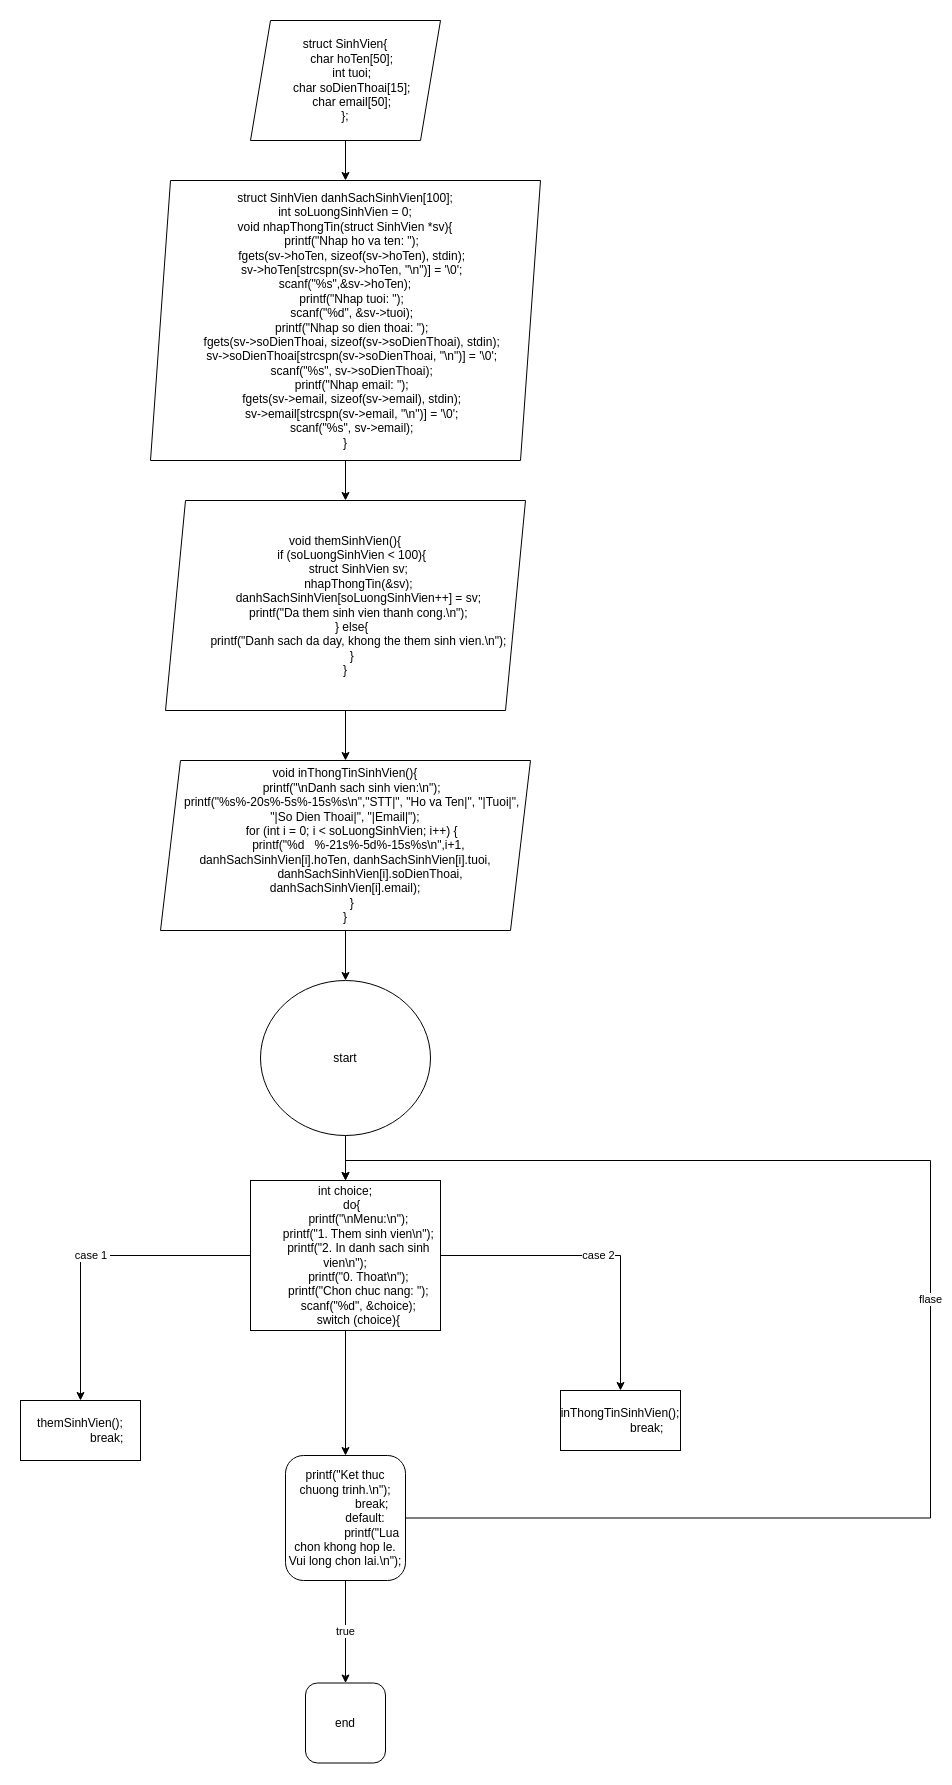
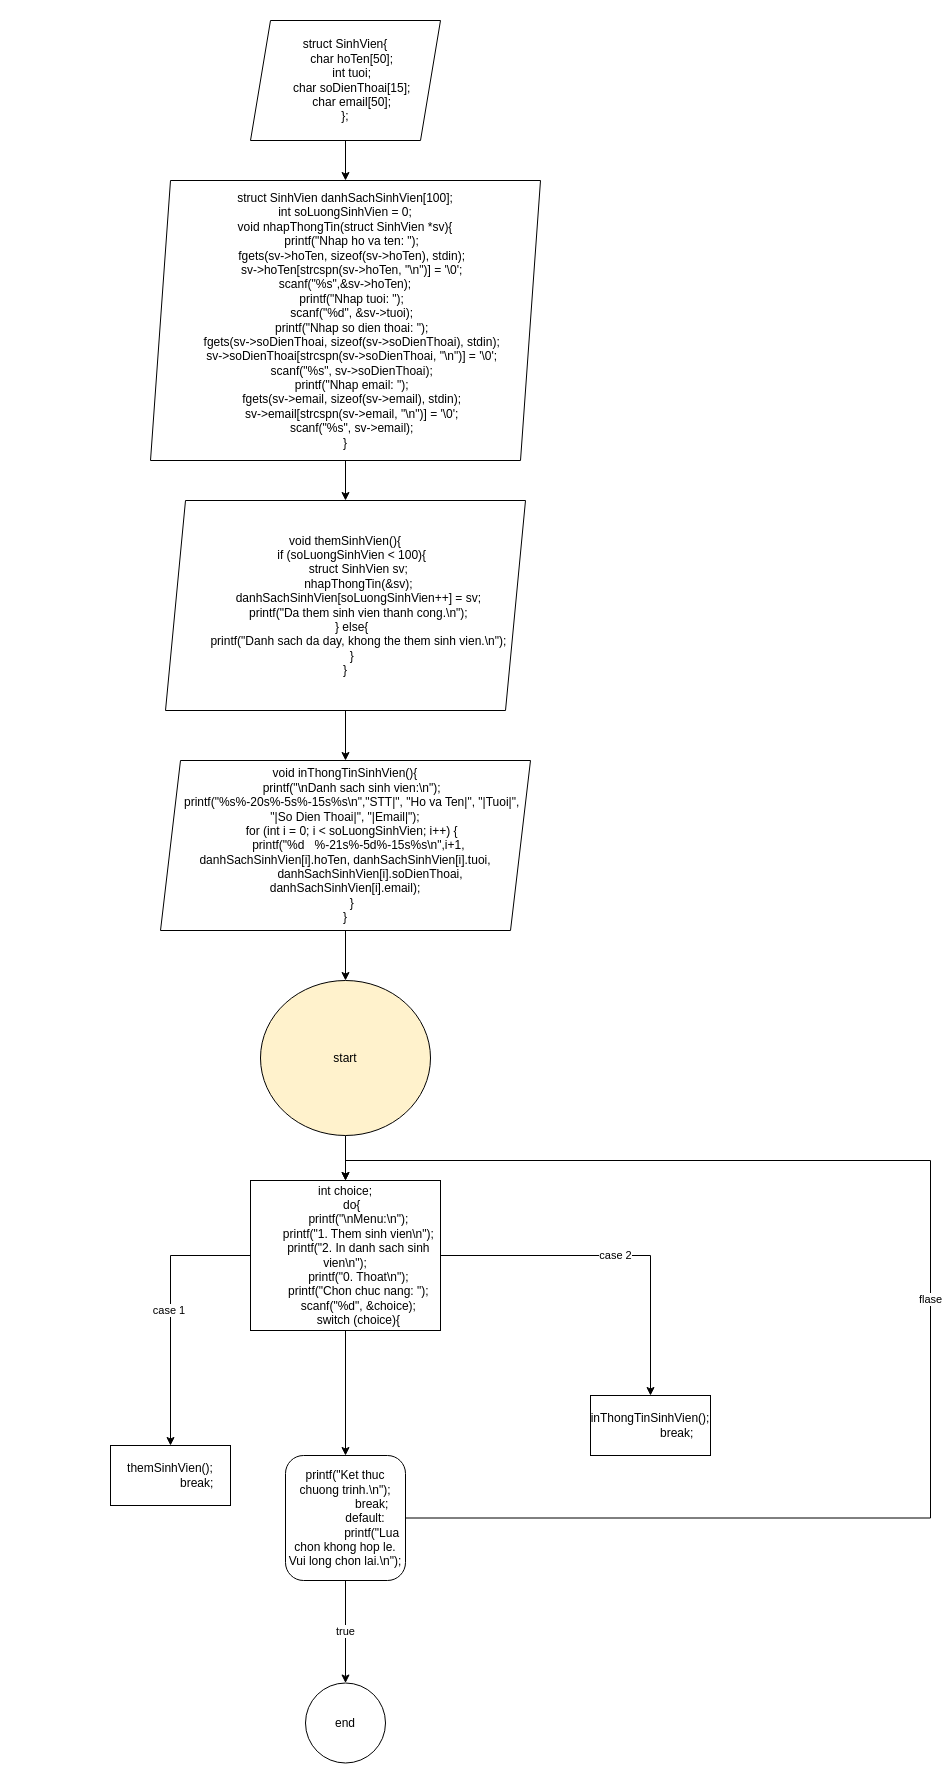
  <mxCell id="0" />
  <mxCell id="1" parent="0" />
  <mxCell id="2" value="" style="edgeStyle=orthogonalEdgeStyle;rounded=0;orthogonalLoop=1;jettySize=auto;html=1;" edge="1" parent="1" source="3" target="5"><mxGeometry relative="1" as="geometry" /></mxCell>
  <mxCell id="3" value="struct SinhVien{&#10;    char hoTen[50];&#10;    int tuoi;&#10;    char soDienThoai[15];&#10;    char email[50];&#10;};" style="shape=parallelogram;perimeter=parallelogramPerimeter;whiteSpace=wrap;html=1;fixedSize=1;" vertex="1" parent="1"><mxGeometry x="250" y="20" width="190" height="120" as="geometry" /></mxCell>
  <mxCell id="4" value="" style="edgeStyle=orthogonalEdgeStyle;rounded=0;orthogonalLoop=1;jettySize=auto;html=1;" edge="1" parent="1" source="5" target="7"><mxGeometry relative="1" as="geometry" /></mxCell>
  <mxCell id="5" value="struct SinhVien danhSachSinhVien[100];&#10;int soLuongSinhVien = 0;&#10;void nhapThongTin(struct SinhVien *sv){&#10;    printf(&quot;Nhap ho va ten: &quot;);&#10;    fgets(sv-&gt;hoTen, sizeof(sv-&gt;hoTen), stdin);&#10;    sv-&gt;hoTen[strcspn(sv-&gt;hoTen, &quot;\n&quot;)] = '\0';&#10;    scanf(&quot;%s&quot;,&amp;sv-&gt;hoTen);    &#10;    printf(&quot;Nhap tuoi: &quot;);&#10;    scanf(&quot;%d&quot;, &amp;sv-&gt;tuoi);&#10;    printf(&quot;Nhap so dien thoai: &quot;);&#10;    fgets(sv-&gt;soDienThoai, sizeof(sv-&gt;soDienThoai), stdin);&#10;    sv-&gt;soDienThoai[strcspn(sv-&gt;soDienThoai, &quot;\n&quot;)] = '\0';&#10;    scanf(&quot;%s&quot;, sv-&gt;soDienThoai);&#10;    printf(&quot;Nhap email: &quot;);&#10;    fgets(sv-&gt;email, sizeof(sv-&gt;email), stdin);&#10;    sv-&gt;email[strcspn(sv-&gt;email, &quot;\n&quot;)] = '\0';&#10;    scanf(&quot;%s&quot;, sv-&gt;email);&#10;}" style="shape=parallelogram;perimeter=parallelogramPerimeter;whiteSpace=wrap;html=1;fixedSize=1;" vertex="1" parent="1"><mxGeometry x="150" y="180" width="390" height="280" as="geometry" /></mxCell>
  <mxCell id="6" value="" style="edgeStyle=orthogonalEdgeStyle;rounded=0;orthogonalLoop=1;jettySize=auto;html=1;" edge="1" parent="1" source="7" target="9"><mxGeometry relative="1" as="geometry" /></mxCell>
  <mxCell id="7" value="void themSinhVien(){&#10;    if (soLuongSinhVien &lt; 100){&#10;        struct SinhVien sv;&#10;        nhapThongTin(&amp;sv);&#10;        danhSachSinhVien[soLuongSinhVien++] = sv;&#10;        printf(&quot;Da them sinh vien thanh cong.\n&quot;);&#10;    } else{&#10;        printf(&quot;Danh sach da day, khong the them sinh vien.\n&quot;);&#10;    }&#10;}" style="shape=parallelogram;perimeter=parallelogramPerimeter;whiteSpace=wrap;html=1;fixedSize=1;" vertex="1" parent="1"><mxGeometry x="165" y="500" width="360" height="210" as="geometry" /></mxCell>
  <mxCell id="8" value="" style="edgeStyle=orthogonalEdgeStyle;rounded=0;orthogonalLoop=1;jettySize=auto;html=1;" edge="1" parent="1" source="9" target="11"><mxGeometry relative="1" as="geometry" /></mxCell>
  <mxCell id="9" value="void inThongTinSinhVien(){&#10;    printf(&quot;\nDanh sach sinh vien:\n&quot;);&#10;    printf(&quot;%s%-20s%-5s%-15s%s\n&quot;,&quot;STT|&quot;, &quot;Ho va Ten|&quot;, &quot;|Tuoi|&quot;, &quot;|So Dien Thoai|&quot;, &quot;|Email|&quot;);&#10;    for (int i = 0; i &lt; soLuongSinhVien; i++) {&#10;        printf(&quot;%d   %-21s%-5d%-15s%s\n&quot;,i+1, danhSachSinhVien[i].hoTen, danhSachSinhVien[i].tuoi,&#10;               danhSachSinhVien[i].soDienThoai, danhSachSinhVien[i].email);&#10;    }&#10;}" style="shape=parallelogram;perimeter=parallelogramPerimeter;whiteSpace=wrap;html=1;fixedSize=1;" vertex="1" parent="1"><mxGeometry x="160" y="760" width="370" height="170" as="geometry" /></mxCell>
  <mxCell id="10" value="" style="edgeStyle=orthogonalEdgeStyle;rounded=0;orthogonalLoop=1;jettySize=auto;html=1;" edge="1" parent="1" source="11" target="15"><mxGeometry relative="1" as="geometry" /></mxCell>
- <mxCell id="11" value="start" style="ellipse;whiteSpace=wrap;html=1;" vertex="1" parent="1"><mxGeometry x="260" y="980" width="170" height="155" as="geometry" /></mxCell>
+ <mxCell id="11" value="start" style="ellipse;whiteSpace=wrap;html=1;fillColor=#fff2cc;" vertex="1" parent="1"><mxGeometry x="260" y="980" width="170" height="155" as="geometry" /></mxCell>
  <mxCell id="12" value="case 1&amp;nbsp;" style="edgeStyle=orthogonalEdgeStyle;rounded=0;orthogonalLoop=1;jettySize=auto;html=1;" edge="1" parent="1" source="15" target="16"><mxGeometry relative="1" as="geometry" /></mxCell>
  <mxCell id="13" value="case 2" style="edgeStyle=orthogonalEdgeStyle;rounded=0;orthogonalLoop=1;jettySize=auto;html=1;" edge="1" parent="1" source="15" target="17"><mxGeometry relative="1" as="geometry" /></mxCell>
  <mxCell id="14" value="" style="edgeStyle=orthogonalEdgeStyle;rounded=0;orthogonalLoop=1;jettySize=auto;html=1;" edge="1" parent="1" source="15" target="20"><mxGeometry relative="1" as="geometry" /></mxCell>
  <mxCell id="15" value="int choice;&#10;    do{&#10;        printf(&quot;\nMenu:\n&quot;);&#10;        printf(&quot;1. Them sinh vien\n&quot;);&#10;        printf(&quot;2. In danh sach sinh vien\n&quot;);&#10;        printf(&quot;0. Thoat\n&quot;);&#10;        printf(&quot;Chon chuc nang: &quot;);&#10;        scanf(&quot;%d&quot;, &amp;choice);&#10;        switch (choice){" style="whiteSpace=wrap;html=1;" vertex="1" parent="1"><mxGeometry x="250" y="1180" width="190" height="150" as="geometry" /></mxCell>
- <mxCell id="16" value="themSinhVien();&#10;                break;" style="whiteSpace=wrap;html=1;" vertex="1" parent="1"><mxGeometry x="20" y="1400" width="120" height="60" as="geometry" /></mxCell>
- <mxCell id="17" value="inThongTinSinhVien();&#10;                break;" style="whiteSpace=wrap;html=1;" vertex="1" parent="1"><mxGeometry x="560" y="1390" width="120" height="60" as="geometry" /></mxCell>
+ <mxCell id="16" value="themSinhVien();&#10;                break;" style="whiteSpace=wrap;html=1;" vertex="1" parent="1"><mxGeometry x="110" y="1445" width="120" height="60" as="geometry" /></mxCell>
+ <mxCell id="17" value="inThongTinSinhVien();&#10;                break;" style="whiteSpace=wrap;html=1;" vertex="1" parent="1"><mxGeometry x="590" y="1395" width="120" height="60" as="geometry" /></mxCell>
  <mxCell id="18" value="true" style="edgeStyle=orthogonalEdgeStyle;rounded=0;orthogonalLoop=1;jettySize=auto;html=1;" edge="1" parent="1" source="20" target="21"><mxGeometry relative="1" as="geometry" /></mxCell>
  <mxCell id="19" value="flase" style="edgeStyle=orthogonalEdgeStyle;rounded=0;orthogonalLoop=1;jettySize=auto;html=1;exitX=1;exitY=0.5;exitDx=0;exitDy=0;entryX=0.5;entryY=0;entryDx=0;entryDy=0;" edge="1" parent="1" source="20" target="15"><mxGeometry relative="1" as="geometry"><Array as="points"><mxPoint x="930" y="1518" /><mxPoint x="930" y="1160" /><mxPoint x="345" y="1160" /></Array></mxGeometry></mxCell>
  <mxCell id="20" value="printf(&quot;Ket thuc chuong trinh.\n&quot;);&#10;                break;&#10;            default:&#10;                printf(&quot;Lua chon khong hop le. Vui long chon lai.\n&quot;);" style="rounded=1;whiteSpace=wrap;html=1;" vertex="1" parent="1"><mxGeometry x="285" y="1455" width="120" height="125" as="geometry" /></mxCell>
- <mxCell id="21" value="end" style="whiteSpace=wrap;html=1;rounded=1;" vertex="1" parent="1"><mxGeometry x="305" y="1682.5" width="80" height="80" as="geometry" /></mxCell>
+ <mxCell id="21" value="end" style="ellipse;whiteSpace=wrap;html=1;rounded=1;" vertex="1" parent="1"><mxGeometry x="305" y="1682.5" width="80" height="80" as="geometry" /></mxCell>
